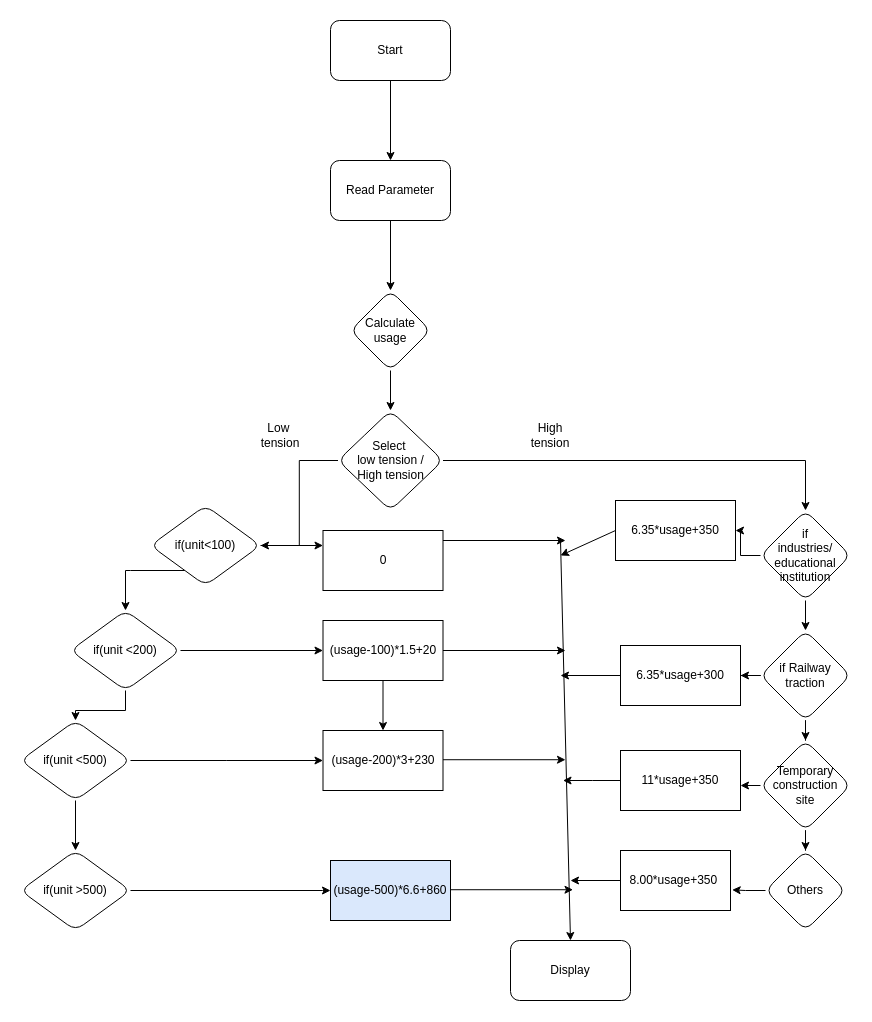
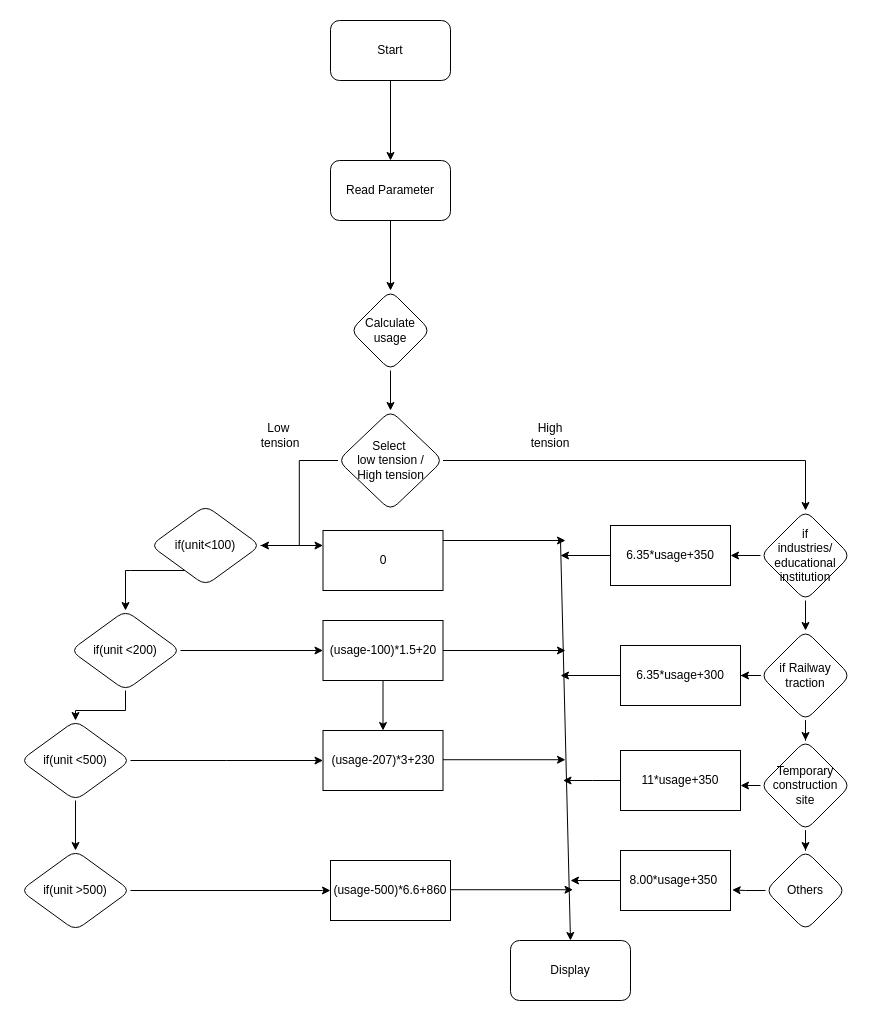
  <mxCell id="0" />
  <mxCell id="1" parent="0" />
  <mxCell id="2" value="" style="edgeStyle=orthogonalEdgeStyle;rounded=0;orthogonalLoop=1;jettySize=auto;html=1;" edge="1" parent="1" source="3" target="5"><mxGeometry relative="1" as="geometry" /></mxCell>
  <mxCell id="3" value="Start" style="rounded=1;whiteSpace=wrap;html=1;" vertex="1" parent="1"><mxGeometry x="330" width="120" height="60" as="geometry" y="20" /></mxCell>
  <mxCell id="4" value="" style="edgeStyle=orthogonalEdgeStyle;rounded=0;orthogonalLoop=1;jettySize=auto;html=1;" edge="1" parent="1" source="5" target="7"><mxGeometry relative="1" as="geometry" /></mxCell>
  <mxCell id="5" value="Read Parameter" style="rounded=1;whiteSpace=wrap;html=1;" vertex="1" parent="1"><mxGeometry x="330" y="160" width="120" height="60" as="geometry" /></mxCell>
  <mxCell id="6" value="" style="edgeStyle=orthogonalEdgeStyle;rounded=0;orthogonalLoop=1;jettySize=auto;html=1;" edge="1" parent="1" source="7" target="10"><mxGeometry relative="1" as="geometry" /></mxCell>
  <mxCell id="7" value="Calculate usage" style="rhombus;whiteSpace=wrap;html=1;rounded=1;" vertex="1" parent="1"><mxGeometry x="350" y="290" width="80" height="80" as="geometry" /></mxCell>
  <mxCell id="8" value="" style="edgeStyle=orthogonalEdgeStyle;rounded=0;orthogonalLoop=1;jettySize=auto;html=1;" edge="1" parent="1" source="10" target="13"><mxGeometry relative="1" as="geometry" /></mxCell>
  <mxCell id="9" value="" style="edgeStyle=orthogonalEdgeStyle;rounded=0;orthogonalLoop=1;jettySize=auto;html=1;entryX=0.5;entryY=0;entryDx=0;entryDy=0;" edge="1" parent="1" source="10" target="36"><mxGeometry relative="1" as="geometry" /></mxCell>
  <mxCell id="10" value="Select&amp;nbsp;&lt;br&gt;low tension /&lt;br&gt;High tension" style="rhombus;whiteSpace=wrap;html=1;rounded=1;" vertex="1" parent="1"><mxGeometry x="337.5" y="410" width="105" height="100" as="geometry" /></mxCell>
  <mxCell id="11" value="" style="edgeStyle=orthogonalEdgeStyle;rounded=0;orthogonalLoop=1;jettySize=auto;html=1;" edge="1" parent="1" source="13" target="15"><mxGeometry relative="1" as="geometry"><Array as="points"><mxPoint x="350" y="560" /></Array></mxGeometry></mxCell>
  <mxCell id="12" value="" style="edgeStyle=orthogonalEdgeStyle;rounded=0;orthogonalLoop=1;jettySize=auto;html=1;" edge="1" parent="1" source="13" target="17"><mxGeometry relative="1" as="geometry"><Array as="points"><mxPoint x="130" y="570" /><mxPoint x="130" y="570" /></Array></mxGeometry></mxCell>
  <mxCell id="13" value="if(unit&amp;lt;100)" style="rhombus;whiteSpace=wrap;html=1;rounded=1;" vertex="1" parent="1"><mxGeometry x="150" y="505" width="110" height="80" as="geometry" /></mxCell>
  <mxCell id="14" value="Low&amp;nbsp; tension" style="text;html=1;strokeColor=none;fillColor=none;align=center;verticalAlign=middle;whiteSpace=wrap;rounded=0;" vertex="1" parent="1"><mxGeometry x="250" y="420" width="60" height="30" as="geometry" /></mxCell>
  <mxCell id="15" value="0" style="rounded=0;whiteSpace=wrap;html=1;" vertex="1" parent="1"><mxGeometry x="322.5" y="530" width="120" height="60" as="geometry" /></mxCell>
  <mxCell id="16" value="" style="edgeStyle=orthogonalEdgeStyle;rounded=0;orthogonalLoop=1;jettySize=auto;html=1;" edge="1" parent="1" source="17" target="23"><mxGeometry relative="1" as="geometry" /></mxCell>
  <mxCell id="17" value="if(unit &amp;lt;200)" style="rhombus;whiteSpace=wrap;html=1;rounded=1;" vertex="1" parent="1"><mxGeometry x="70" y="610" width="110" height="80" as="geometry" /></mxCell>
  <mxCell id="18" value="" style="edgeStyle=orthogonalEdgeStyle;rounded=0;orthogonalLoop=1;jettySize=auto;html=1;" edge="1" parent="1" source="19" target="24"><mxGeometry relative="1" as="geometry" /></mxCell>
  <mxCell id="19" value="(usage-100)*1.5+20" style="rounded=0;whiteSpace=wrap;html=1;" vertex="1" parent="1"><mxGeometry x="322.5" y="620" width="120" height="60" as="geometry" /></mxCell>
  <mxCell id="20" value="" style="endArrow=classic;html=1;rounded=0;exitX=1;exitY=0.5;exitDx=0;exitDy=0;entryX=0;entryY=0.5;entryDx=0;entryDy=0;" edge="1" parent="1" source="17" target="19"><mxGeometry width="50" height="50" relative="1" as="geometry"><mxPoint x="270" y="400" as="sourcePoint" /><mxPoint x="320" y="350" as="targetPoint" /><Array as="points" /></mxGeometry></mxCell>
  <mxCell id="21" value="" style="edgeStyle=orthogonalEdgeStyle;rounded=0;orthogonalLoop=1;jettySize=auto;html=1;" edge="1" parent="1" source="23"><mxGeometry relative="1" as="geometry"><mxPoint x="322.5" y="760" as="targetPoint" /></mxGeometry></mxCell>
  <mxCell id="22" value="" style="edgeStyle=orthogonalEdgeStyle;rounded=0;orthogonalLoop=1;jettySize=auto;html=1;" edge="1" parent="1" source="23" target="26"><mxGeometry relative="1" as="geometry" /></mxCell>
  <mxCell id="23" value="if(unit &amp;lt;500)" style="rhombus;whiteSpace=wrap;html=1;rounded=1;" vertex="1" parent="1"><mxGeometry x="20" y="720" width="110" height="80" as="geometry" /></mxCell>
- <mxCell id="24" value="(usage-200)*3+230" style="rounded=0;whiteSpace=wrap;html=1;" vertex="1" parent="1"><mxGeometry x="322.5" y="730" width="120" height="60" as="geometry" /></mxCell>
+ <mxCell id="24" value="(usage-207)*3+230" style="rounded=0;whiteSpace=wrap;html=1;" vertex="1" parent="1"><mxGeometry x="322.5" y="730" width="120" height="60" as="geometry" /></mxCell>
  <mxCell id="25" value="" style="edgeStyle=orthogonalEdgeStyle;rounded=0;orthogonalLoop=1;jettySize=auto;html=1;entryX=0;entryY=0.5;entryDx=0;entryDy=0;" edge="1" parent="1" source="26" target="27"><mxGeometry relative="1" as="geometry"><mxPoint x="322.5" y="920" as="targetPoint" /><Array as="points"><mxPoint x="322" y="890" /></Array></mxGeometry></mxCell>
  <mxCell id="26" value="if(unit &amp;gt;500)" style="rhombus;whiteSpace=wrap;html=1;rounded=1;" vertex="1" parent="1"><mxGeometry x="20" y="850" width="110" height="80" as="geometry" /></mxCell>
- <mxCell id="27" value="(usage-500)*6.6+860" style="rounded=0;whiteSpace=wrap;html=1;fillColor=#dae8fc;" vertex="1" parent="1"><mxGeometry x="330" y="860" width="120" height="60" as="geometry" /></mxCell>
+ <mxCell id="27" value="(usage-500)*6.6+860" style="rounded=0;whiteSpace=wrap;html=1;" vertex="1" parent="1"><mxGeometry x="330" y="860" width="120" height="60" as="geometry" /></mxCell>
  <mxCell id="28" value="Display" style="rounded=1;whiteSpace=wrap;html=1;" vertex="1" parent="1"><mxGeometry x="510" y="940" width="120" height="60" as="geometry" /></mxCell>
  <mxCell id="29" value="" style="endArrow=classic;html=1;rounded=0;entryX=0.5;entryY=0;entryDx=0;entryDy=0;" edge="1" parent="1" target="28"><mxGeometry width="50" height="50" relative="1" as="geometry"><mxPoint x="560" y="540" as="sourcePoint" /><mxPoint x="390" y="710" as="targetPoint" /><Array as="points" /></mxGeometry></mxCell>
  <mxCell id="30" value="" style="endArrow=classic;html=1;rounded=0;" edge="1" parent="1"><mxGeometry width="50" height="50" relative="1" as="geometry"><mxPoint x="442.5" y="540" as="sourcePoint" /><mxPoint x="565" y="540" as="targetPoint" /></mxGeometry></mxCell>
  <mxCell id="31" value="" style="endArrow=classic;html=1;rounded=0;" edge="1" parent="1"><mxGeometry width="50" height="50" relative="1" as="geometry"><mxPoint x="442.5" y="650" as="sourcePoint" /><mxPoint x="565" y="650" as="targetPoint" /></mxGeometry></mxCell>
  <mxCell id="32" value="" style="endArrow=classic;html=1;rounded=0;" edge="1" parent="1"><mxGeometry width="50" height="50" relative="1" as="geometry"><mxPoint x="442.5" y="759.23" as="sourcePoint" /><mxPoint x="565" y="759.23" as="targetPoint" /><Array as="points" /></mxGeometry></mxCell>
  <mxCell id="33" value="" style="endArrow=classic;html=1;rounded=0;" edge="1" parent="1"><mxGeometry width="50" height="50" relative="1" as="geometry"><mxPoint x="450" y="889.23" as="sourcePoint" /><mxPoint x="572.5" y="889.23" as="targetPoint" /></mxGeometry></mxCell>
  <mxCell id="34" value="" style="edgeStyle=orthogonalEdgeStyle;rounded=0;orthogonalLoop=1;jettySize=auto;html=1;entryX=1;entryY=0.5;entryDx=0;entryDy=0;" edge="1" parent="1" source="36" target="38"><mxGeometry relative="1" as="geometry"><mxPoint x="740" y="550" as="targetPoint" /></mxGeometry></mxCell>
  <mxCell id="35" value="" style="edgeStyle=orthogonalEdgeStyle;rounded=0;orthogonalLoop=1;jettySize=auto;html=1;" edge="1" parent="1" source="36" target="42"><mxGeometry relative="1" as="geometry" /></mxCell>
  <mxCell id="36" value="if&lt;br&gt;industries/&lt;br&gt;educational&lt;br&gt;institution" style="rhombus;whiteSpace=wrap;html=1;rounded=1;" vertex="1" parent="1"><mxGeometry x="760" y="510" width="90" height="90" as="geometry" /></mxCell>
  <mxCell id="37" value="High tension" style="text;html=1;strokeColor=none;fillColor=none;align=center;verticalAlign=middle;whiteSpace=wrap;rounded=0;" vertex="1" parent="1"><mxGeometry x="520" y="420" width="60" height="30" as="geometry" /></mxCell>
- <mxCell id="38" value="6.35*usage+350" style="rounded=0;whiteSpace=wrap;html=1;" vertex="1" parent="1"><mxGeometry x="615" y="500" width="120" height="60" as="geometry" /></mxCell>
+ <mxCell id="38" value="6.35*usage+350" style="rounded=0;whiteSpace=wrap;html=1;" vertex="1" parent="1"><mxGeometry x="610" y="525" width="120" height="60" as="geometry" /></mxCell>
  <mxCell id="39" value="" style="endArrow=classic;html=1;rounded=0;exitX=0;exitY=0.5;exitDx=0;exitDy=0;" edge="1" parent="1" source="38"><mxGeometry width="50" height="50" relative="1" as="geometry"><mxPoint x="900" y="720" as="sourcePoint" /><mxPoint x="560" y="555" as="targetPoint" /></mxGeometry></mxCell>
  <mxCell id="40" value="" style="edgeStyle=orthogonalEdgeStyle;rounded=0;orthogonalLoop=1;jettySize=auto;html=1;" edge="1" parent="1" source="42" target="44"><mxGeometry relative="1" as="geometry" /></mxCell>
  <mxCell id="41" value="" style="edgeStyle=orthogonalEdgeStyle;rounded=0;orthogonalLoop=1;jettySize=auto;html=1;" edge="1" parent="1" source="42" target="51"><mxGeometry relative="1" as="geometry" /></mxCell>
  <mxCell id="42" value="if Railway traction" style="rhombus;whiteSpace=wrap;html=1;rounded=1;" vertex="1" parent="1"><mxGeometry x="760" y="630" width="90" height="90" as="geometry" /></mxCell>
  <mxCell id="43" value="" style="edgeStyle=orthogonalEdgeStyle;rounded=0;orthogonalLoop=1;jettySize=auto;html=1;" edge="1" parent="1" source="44"><mxGeometry relative="1" as="geometry"><mxPoint x="560" y="675" as="targetPoint" /></mxGeometry></mxCell>
  <mxCell id="44" value="6.35*usage+300" style="rounded=0;whiteSpace=wrap;html=1;" vertex="1" parent="1"><mxGeometry x="620" y="645" width="120" height="60" as="geometry" /></mxCell>
  <mxCell id="45" value="" style="edgeStyle=orthogonalEdgeStyle;rounded=0;orthogonalLoop=1;jettySize=auto;html=1;entryX=1.015;entryY=0.656;entryDx=0;entryDy=0;entryPerimeter=0;" edge="1" parent="1" source="46" target="48"><mxGeometry relative="1" as="geometry"><mxPoint x="745" y="790" as="targetPoint" /></mxGeometry></mxCell>
  <mxCell id="46" value="Others" style="rhombus;whiteSpace=wrap;html=1;rounded=1;" vertex="1" parent="1"><mxGeometry x="765" y="850" width="80" height="80" as="geometry" /></mxCell>
  <mxCell id="47" value="" style="edgeStyle=orthogonalEdgeStyle;rounded=0;orthogonalLoop=1;jettySize=auto;html=1;" edge="1" parent="1" source="48"><mxGeometry relative="1" as="geometry"><mxPoint x="570" y="880" as="targetPoint" /></mxGeometry></mxCell>
  <mxCell id="48" value="8.00*usage+350&amp;nbsp;" style="rounded=0;whiteSpace=wrap;html=1;" vertex="1" parent="1"><mxGeometry x="620" y="850" width="110" height="60" as="geometry" /></mxCell>
  <mxCell id="49" value="" style="edgeStyle=orthogonalEdgeStyle;rounded=0;orthogonalLoop=1;jettySize=auto;html=1;" edge="1" parent="1" source="51" target="46"><mxGeometry relative="1" as="geometry" /></mxCell>
  <mxCell id="50" value="" style="edgeStyle=orthogonalEdgeStyle;rounded=0;orthogonalLoop=1;jettySize=auto;html=1;" edge="1" parent="1" source="51"><mxGeometry relative="1" as="geometry"><mxPoint x="740" y="785" as="targetPoint" /></mxGeometry></mxCell>
  <mxCell id="51" value="Temporary construction &lt;br&gt;site" style="rhombus;whiteSpace=wrap;html=1;rounded=1;" vertex="1" parent="1"><mxGeometry x="760" y="740" width="90" height="90" as="geometry" /></mxCell>
  <mxCell id="52" value="" style="edgeStyle=orthogonalEdgeStyle;rounded=0;orthogonalLoop=1;jettySize=auto;html=1;" edge="1" parent="1" source="53"><mxGeometry relative="1" as="geometry"><mxPoint x="562.5" y="780" as="targetPoint" /></mxGeometry></mxCell>
  <mxCell id="53" value="11*usage+350" style="rounded=0;whiteSpace=wrap;html=1;" vertex="1" parent="1"><mxGeometry x="620" y="750" width="120" height="60" as="geometry" /></mxCell>
